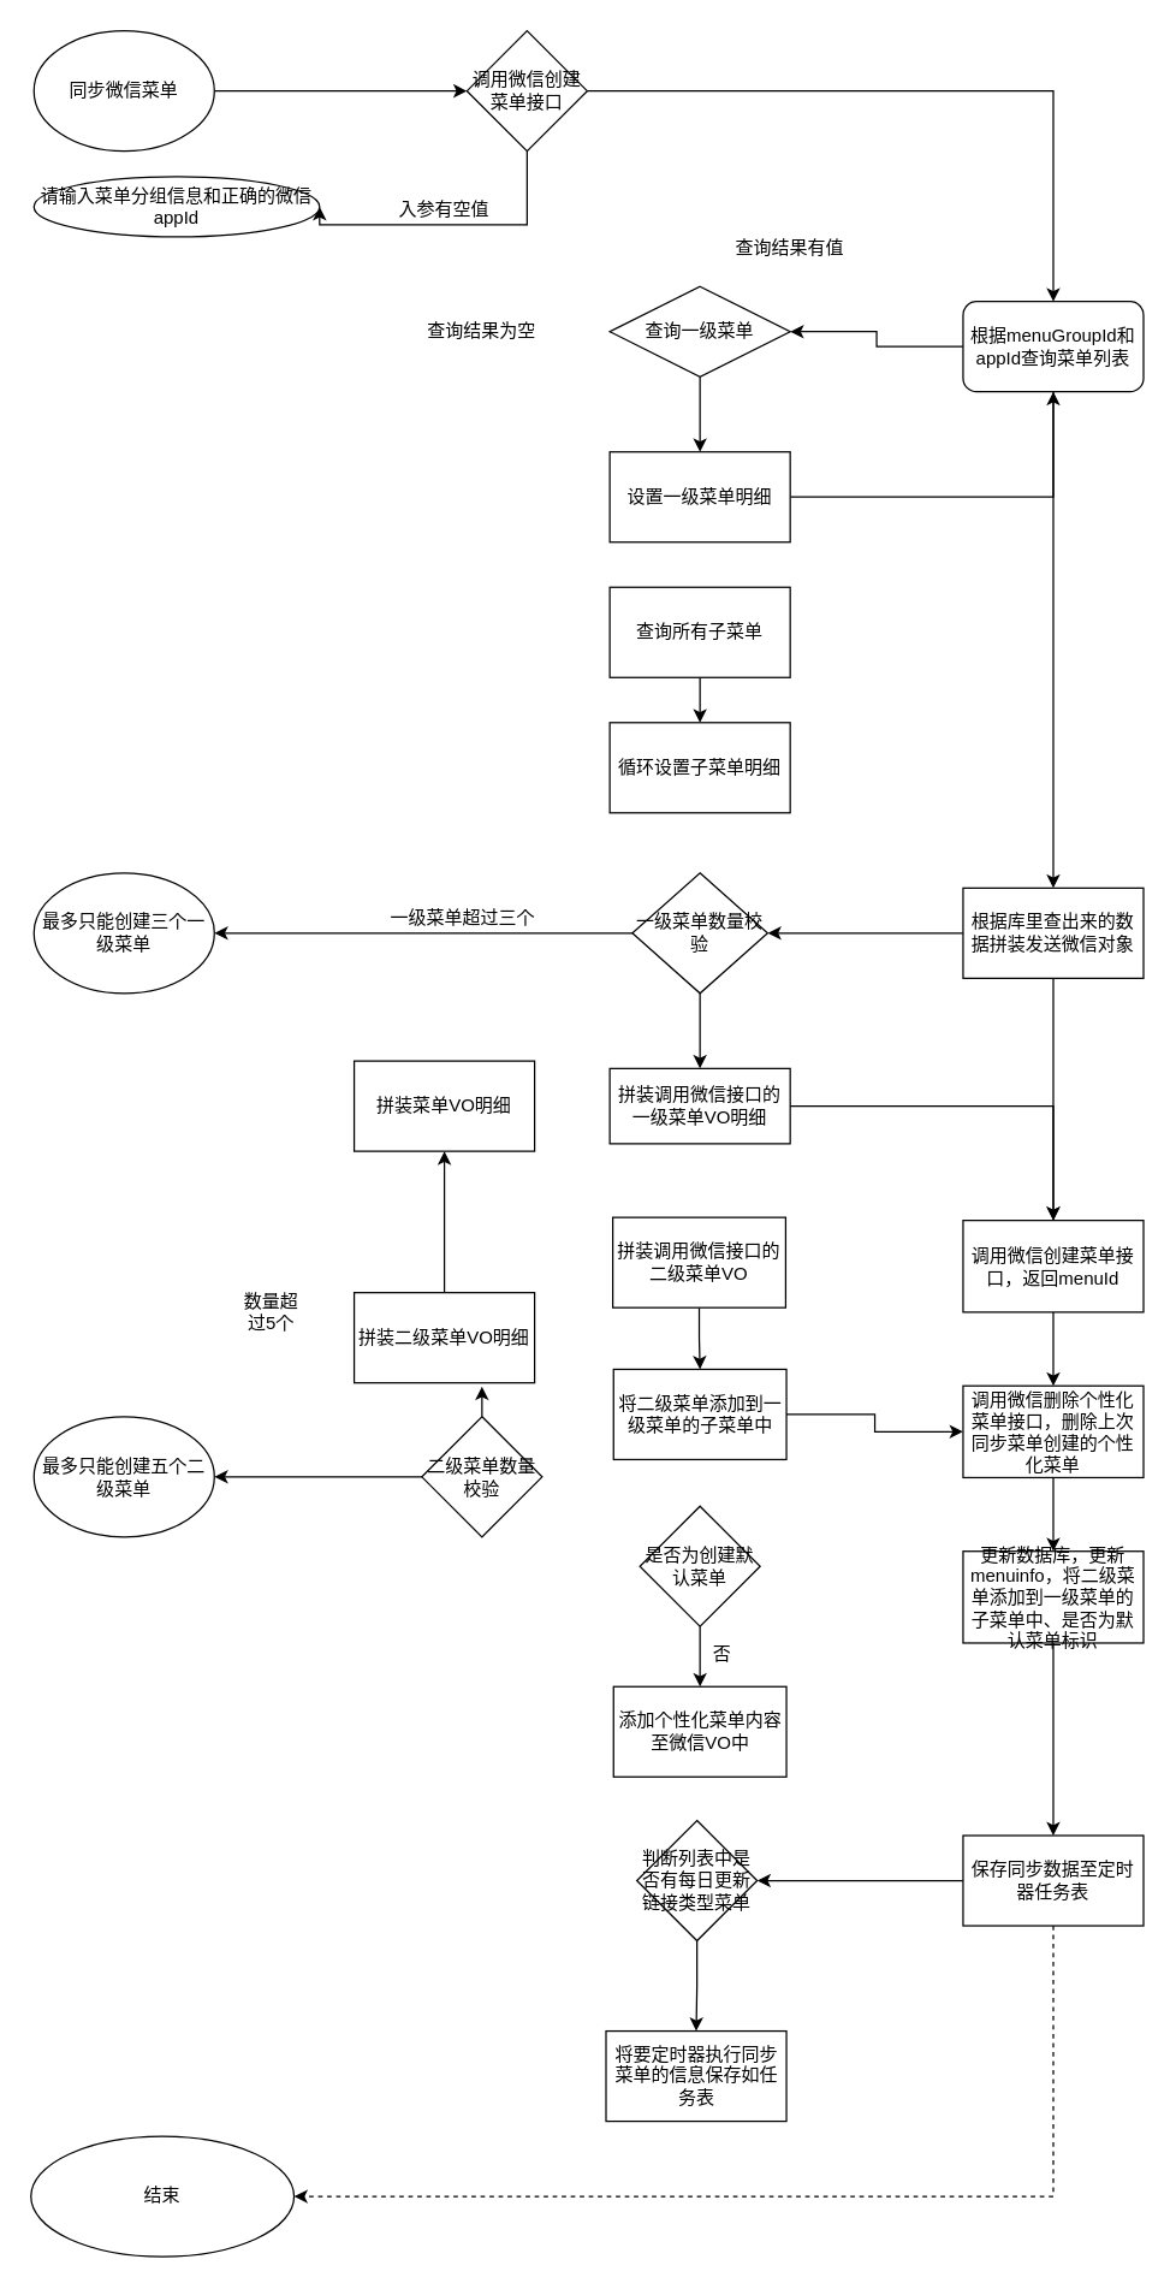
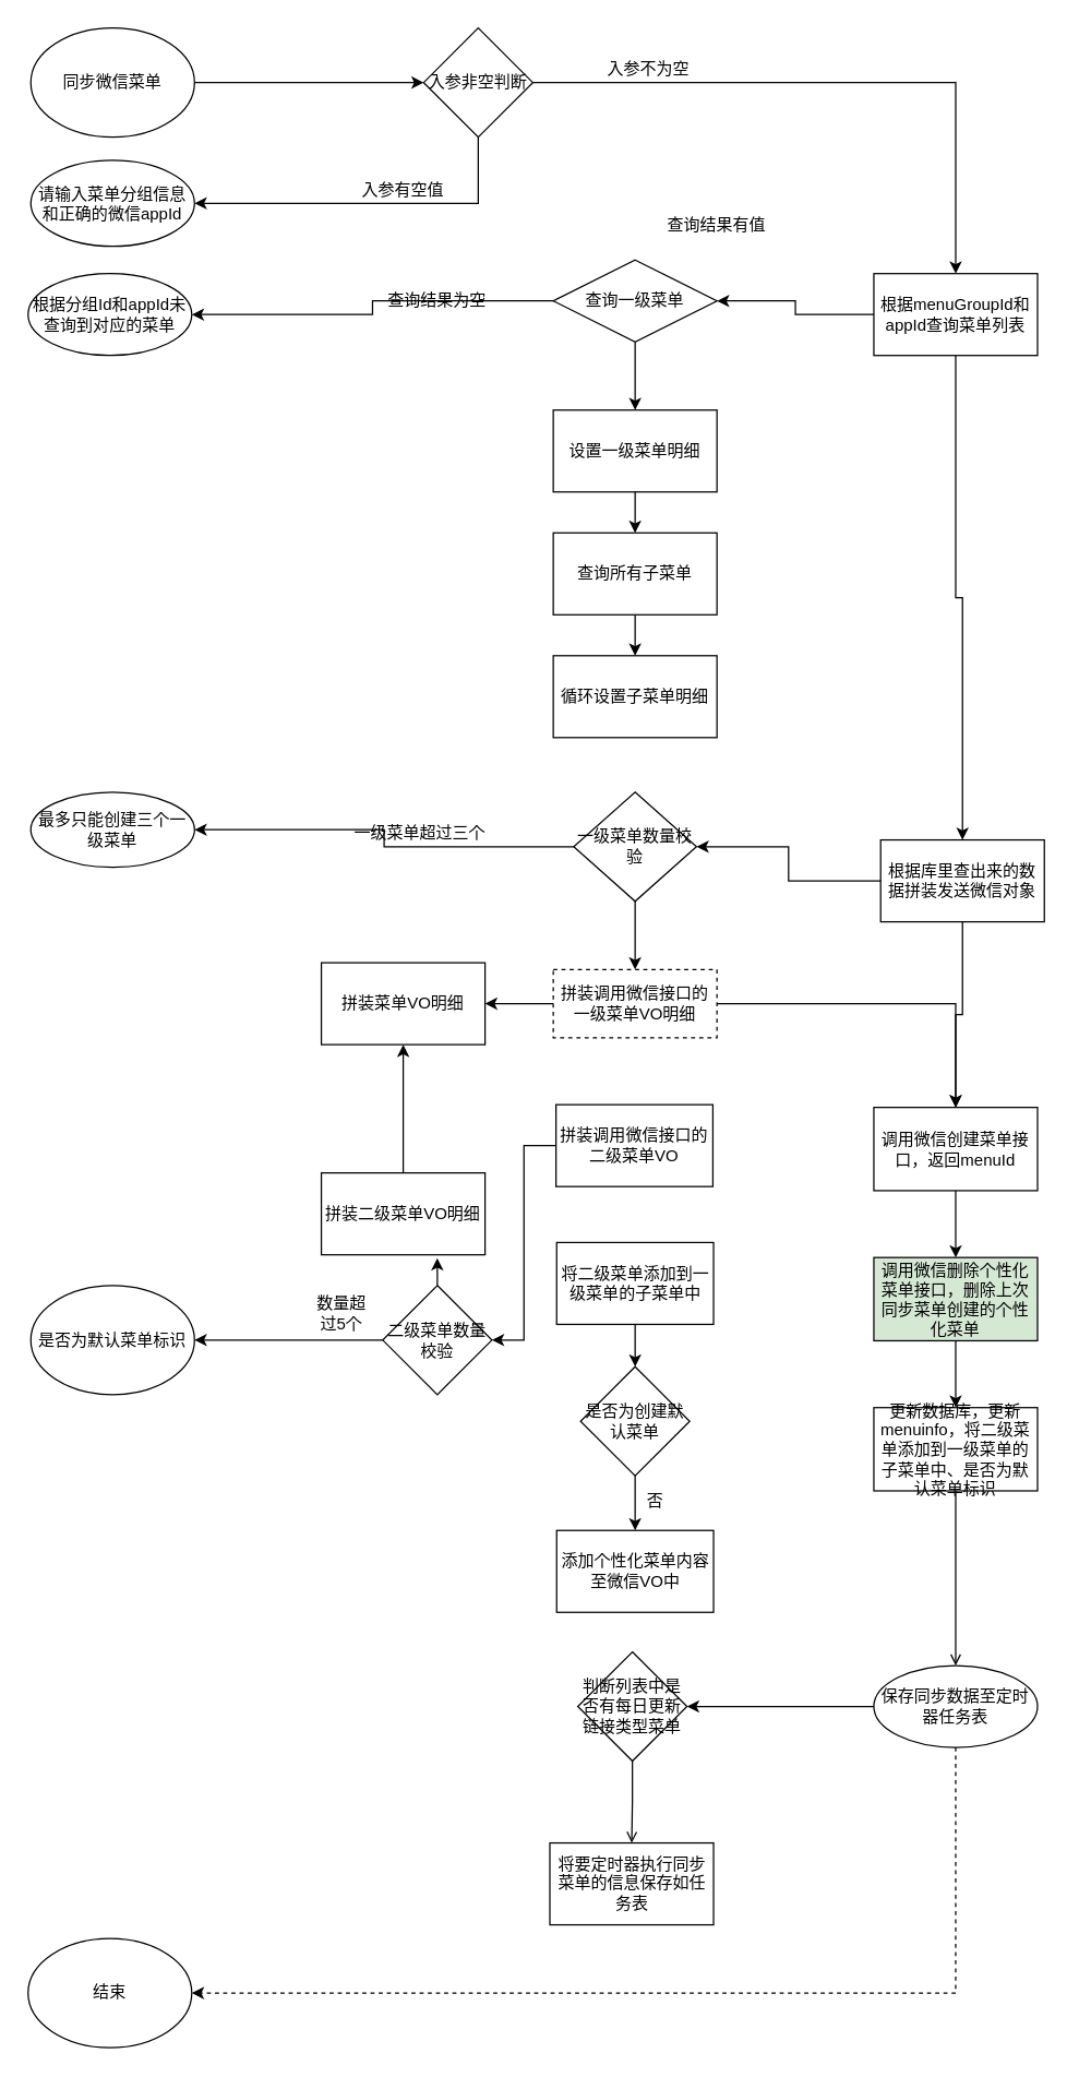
  <mxCell id="0" />
  <mxCell id="1" parent="0" />
  <mxCell id="2" style="edgeStyle=orthogonalEdgeStyle;rounded=0;orthogonalLoop=1;jettySize=auto;html=1;" parent="1" source="3" edge="1"><mxGeometry relative="1" as="geometry"><mxPoint x="310" y="60" as="targetPoint" /></mxGeometry></mxCell>
  <mxCell id="3" value="同步微信菜单" style="ellipse;whiteSpace=wrap;html=1;" parent="1" vertex="1"><mxGeometry x="22" y="20" width="120" height="80" as="geometry" /></mxCell>
  <mxCell id="4" style="edgeStyle=orthogonalEdgeStyle;rounded=0;orthogonalLoop=1;jettySize=auto;html=1;" parent="1" source="6" target="10" edge="1"><mxGeometry relative="1" as="geometry"><mxPoint x="490" y="210" as="targetPoint" /></mxGeometry></mxCell>
  <mxCell id="5" style="edgeStyle=orthogonalEdgeStyle;rounded=0;orthogonalLoop=1;jettySize=auto;html=1;entryX=1;entryY=0.5;entryDx=0;entryDy=0;" parent="1" source="6" target="7" edge="1"><mxGeometry relative="1" as="geometry"><Array as="points"><mxPoint x="350" y="149" /></Array></mxGeometry></mxCell>
- <mxCell id="6" value="调用微信创建菜单接口" style="rhombus;whiteSpace=wrap;html=1;" parent="1" vertex="1"><mxGeometry x="310" y="20" width="80" height="80" as="geometry" /></mxCell>
- <mxCell id="7" value="请输入菜单分组信息和正确的微信appId" style="ellipse;whiteSpace=wrap;html=1;" parent="1" vertex="1"><mxGeometry x="22" y="117" width="190" height="40" as="geometry" /></mxCell>
+ <mxCell id="6" value="入参非空判断" style="rhombus;whiteSpace=wrap;html=1;" parent="1" vertex="1"><mxGeometry x="310" y="20" width="80" height="80" as="geometry" /></mxCell>
+ <mxCell id="7" value="请输入菜单分组信息和正确的微信appId" style="ellipse;whiteSpace=wrap;html=1;" parent="1" vertex="1"><mxGeometry x="22" y="117" width="120" height="63" as="geometry" /></mxCell>
  <mxCell id="8" value="" style="edgeStyle=orthogonalEdgeStyle;rounded=0;orthogonalLoop=1;jettySize=auto;html=1;" parent="1" source="10" target="13" edge="1"><mxGeometry relative="1" as="geometry" /></mxCell>
  <mxCell id="9" value="" style="edgeStyle=orthogonalEdgeStyle;rounded=0;orthogonalLoop=1;jettySize=auto;html=1;entryX=1;entryY=0.5;entryDx=0;entryDy=0;" parent="1" source="10" target="22" edge="1"><mxGeometry relative="1" as="geometry"><mxPoint x="560" y="230" as="targetPoint" /></mxGeometry></mxCell>
- <mxCell id="10" value="根据menuGroupId和appId查询菜单列表" style="whiteSpace=wrap;html=1;rounded=1;" parent="1" vertex="1"><mxGeometry x="640" y="200" width="120" height="60" as="geometry" /></mxCell>
+ <mxCell id="10" value="根据menuGroupId和appId查询菜单列表" style="rounded=0;whiteSpace=wrap;html=1;" parent="1" vertex="1"><mxGeometry x="640" y="200" width="120" height="60" as="geometry" /></mxCell>
  <mxCell id="11" value="" style="edgeStyle=orthogonalEdgeStyle;rounded=0;orthogonalLoop=1;jettySize=auto;html=1;entryX=1;entryY=0.5;entryDx=0;entryDy=0;" parent="1" source="13" target="35" edge="1"><mxGeometry relative="1" as="geometry"><mxPoint x="525" y="620" as="targetPoint" /></mxGeometry></mxCell>
  <mxCell id="12" style="edgeStyle=orthogonalEdgeStyle;rounded=0;orthogonalLoop=1;jettySize=auto;html=1;entryX=0.5;entryY=0;entryDx=0;entryDy=0;" edge="1" parent="1" source="13" target="15"><mxGeometry relative="1" as="geometry" /></mxCell>
- <mxCell id="13" value="根据库里查出来的数据拼装发送微信对象" style="rounded=0;whiteSpace=wrap;html=1;" parent="1" vertex="1"><mxGeometry x="640" y="590" width="120" height="60" as="geometry" /></mxCell>
+ <mxCell id="13" value="根据库里查出来的数据拼装发送微信对象" style="rounded=0;whiteSpace=wrap;html=1;" parent="1" vertex="1"><mxGeometry x="645" y="615" width="120" height="60" as="geometry" /></mxCell>
  <mxCell id="14" value="" style="edgeStyle=orthogonalEdgeStyle;rounded=0;orthogonalLoop=1;jettySize=auto;html=1;" parent="1" source="15" target="17" edge="1"><mxGeometry relative="1" as="geometry" /></mxCell>
  <mxCell id="15" value="调用微信创建菜单接口，返回menuId" style="rounded=0;whiteSpace=wrap;html=1;" parent="1" vertex="1"><mxGeometry x="640" y="811" width="120" height="61" as="geometry" /></mxCell>
  <mxCell id="16" style="edgeStyle=orthogonalEdgeStyle;rounded=0;orthogonalLoop=1;jettySize=auto;html=1;entryX=0.5;entryY=0;entryDx=0;entryDy=0;" parent="1" source="17" target="19" edge="1"><mxGeometry relative="1" as="geometry" /></mxCell>
- <mxCell id="17" value="调用微信删除个性化菜单接口，删除上次同步菜单创建的个性化菜单" style="rounded=0;whiteSpace=wrap;html=1;" parent="1" vertex="1"><mxGeometry x="640" y="921" width="120" height="61" as="geometry" /></mxCell>
- <mxCell id="18" style="edgeStyle=orthogonalEdgeStyle;rounded=0;orthogonalLoop=1;jettySize=auto;html=1;entryX=0.5;entryY=0;entryDx=0;entryDy=0;" edge="1" parent="1" source="19" target="62"><mxGeometry relative="1" as="geometry" /></mxCell>
+ <mxCell id="17" value="调用微信删除个性化菜单接口，删除上次同步菜单创建的个性化菜单" style="rounded=0;whiteSpace=wrap;html=1;fillColor=#d5e8d4;" parent="1" vertex="1"><mxGeometry x="640" y="921" width="120" height="61" as="geometry" /></mxCell>
+ <mxCell id="18" style="edgeStyle=orthogonalEdgeStyle;rounded=0;orthogonalLoop=1;jettySize=auto;html=1;entryX=0.5;entryY=0;entryDx=0;entryDy=0;endArrow=open;" edge="1" parent="1" source="19" target="62"><mxGeometry relative="1" as="geometry" /></mxCell>
  <mxCell id="19" value="更新数据库，更新menuinfo，将二级菜单添加到一级菜单的子菜单中、是否为默认菜单标识" style="rounded=0;whiteSpace=wrap;html=1;" parent="1" vertex="1"><mxGeometry x="640" y="1031" width="120" height="61" as="geometry" /></mxCell>
+ <mxCell id="20" style="edgeStyle=orthogonalEdgeStyle;rounded=0;orthogonalLoop=1;jettySize=auto;html=1;entryX=1;entryY=0.5;entryDx=0;entryDy=0;" parent="1" source="22" target="23" edge="1"><mxGeometry relative="1" as="geometry" /></mxCell>
  <mxCell id="21" style="edgeStyle=orthogonalEdgeStyle;rounded=0;orthogonalLoop=1;jettySize=auto;html=1;entryX=0.5;entryY=0;entryDx=0;entryDy=0;" parent="1" source="22" target="26" edge="1"><mxGeometry relative="1" as="geometry" /></mxCell>
  <mxCell id="22" value="&lt;span style=&quot;white-space: normal&quot;&gt;查询一级菜单&lt;/span&gt;" style="rhombus;whiteSpace=wrap;html=1;" parent="1" vertex="1"><mxGeometry x="405" y="190" width="120" height="60" as="geometry" /></mxCell>
+ <mxCell id="23" value="根据分组Id和appId未查询到对应的菜单" style="ellipse;whiteSpace=wrap;html=1;" parent="1" vertex="1"><mxGeometry x="20" y="200" width="120" height="60" as="geometry" /></mxCell>
  <mxCell id="24" value="查询结果为空" style="text;html=1;strokeColor=none;fillColor=none;align=center;verticalAlign=middle;whiteSpace=wrap;rounded=0;" parent="1" vertex="1"><mxGeometry x="280" y="210" width="80" height="20" as="geometry" /></mxCell>
- <mxCell id="25" value="" style="edgeStyle=orthogonalEdgeStyle;rounded=0;orthogonalLoop=1;jettySize=auto;html=1;" parent="1" source="26" target="10" edge="1"><mxGeometry relative="1" as="geometry" /></mxCell>
+ <mxCell id="25" value="" style="edgeStyle=orthogonalEdgeStyle;rounded=0;orthogonalLoop=1;jettySize=auto;html=1;" parent="1" source="26" target="28" edge="1"><mxGeometry relative="1" as="geometry" /></mxCell>
  <mxCell id="26" value="设置一级菜单明细" style="rounded=0;whiteSpace=wrap;html=1;" parent="1" vertex="1"><mxGeometry x="405" y="300" width="120" height="60" as="geometry" /></mxCell>
  <mxCell id="27" value="" style="edgeStyle=orthogonalEdgeStyle;rounded=0;orthogonalLoop=1;jettySize=auto;html=1;" parent="1" source="28" target="29" edge="1"><mxGeometry relative="1" as="geometry" /></mxCell>
  <mxCell id="28" value="查询所有子菜单" style="rounded=0;whiteSpace=wrap;html=1;" parent="1" vertex="1"><mxGeometry x="405" y="390" width="120" height="60" as="geometry" /></mxCell>
  <mxCell id="29" value="循环设置子菜单明细" style="rounded=0;whiteSpace=wrap;html=1;" parent="1" vertex="1"><mxGeometry x="405" y="480" width="120" height="60" as="geometry" /></mxCell>
  <mxCell id="30" value="查询结果有值" style="text;html=1;strokeColor=none;fillColor=none;align=center;verticalAlign=middle;whiteSpace=wrap;rounded=0;" parent="1" vertex="1"><mxGeometry x="480" y="155" width="90" height="20" as="geometry" /></mxCell>
  <mxCell id="31" value="入参有空值" style="text;html=1;strokeColor=none;fillColor=none;align=center;verticalAlign=middle;whiteSpace=wrap;rounded=0;" parent="1" vertex="1"><mxGeometry x="260" y="129" width="70" height="20" as="geometry" /></mxCell>
+ <mxCell id="32" value="入参不为空" style="text;html=1;strokeColor=none;fillColor=none;align=center;verticalAlign=middle;whiteSpace=wrap;rounded=0;" parent="1" vertex="1"><mxGeometry x="430" y="40" width="90" height="20" as="geometry" /></mxCell>
  <mxCell id="33" style="edgeStyle=orthogonalEdgeStyle;rounded=0;orthogonalLoop=1;jettySize=auto;html=1;entryX=1;entryY=0.5;entryDx=0;entryDy=0;" parent="1" source="35" target="36" edge="1"><mxGeometry relative="1" as="geometry" /></mxCell>
  <mxCell id="34" style="edgeStyle=orthogonalEdgeStyle;rounded=0;orthogonalLoop=1;jettySize=auto;html=1;entryX=0.5;entryY=0;entryDx=0;entryDy=0;" parent="1" source="35" target="40" edge="1"><mxGeometry relative="1" as="geometry" /></mxCell>
  <mxCell id="35" value="&lt;span style=&quot;white-space: normal&quot;&gt;一级菜单数量校验&lt;/span&gt;" style="rhombus;whiteSpace=wrap;html=1;" parent="1" vertex="1"><mxGeometry x="420" y="580" width="90" height="80" as="geometry" /></mxCell>
- <mxCell id="36" value="最多只能创建三个一级菜单" style="ellipse;whiteSpace=wrap;html=1;" parent="1" vertex="1"><mxGeometry x="22" y="580" width="120" height="80" as="geometry" /></mxCell>
+ <mxCell id="36" value="最多只能创建三个一级菜单" style="ellipse;whiteSpace=wrap;html=1;" parent="1" vertex="1"><mxGeometry x="22" y="580" width="120" height="55" as="geometry" /></mxCell>
  <mxCell id="37" value="一级菜单超过三个" style="text;html=1;strokeColor=none;fillColor=none;align=center;verticalAlign=middle;whiteSpace=wrap;rounded=0;" parent="1" vertex="1"><mxGeometry x="255" y="600" width="105" height="20" as="geometry" /></mxCell>
  <mxCell id="38" style="edgeStyle=orthogonalEdgeStyle;rounded=0;orthogonalLoop=1;jettySize=auto;html=1;" parent="1" source="40" target="15" edge="1"><mxGeometry relative="1" as="geometry" /></mxCell>
- <mxCell id="40" value="拼装调用微信接口的一级菜单VO明细" style="rounded=0;whiteSpace=wrap;html=1;" parent="1" vertex="1"><mxGeometry x="405" y="710" width="120" height="50" as="geometry" /></mxCell>
- <mxCell id="42" value="" style="edgeStyle=orthogonalEdgeStyle;rounded=0;orthogonalLoop=1;jettySize=auto;html=1;" parent="1" source="43" target="45" edge="1"><mxGeometry relative="1" as="geometry" /></mxCell>
+ <mxCell id="39" style="edgeStyle=orthogonalEdgeStyle;rounded=0;orthogonalLoop=1;jettySize=auto;html=1;entryX=1;entryY=0.5;entryDx=0;entryDy=0;" parent="1" source="40" target="54" edge="1"><mxGeometry relative="1" as="geometry" /></mxCell>
+ <mxCell id="40" value="拼装调用微信接口的一级菜单VO明细" style="rounded=0;whiteSpace=wrap;html=1;dashed=1;" parent="1" vertex="1"><mxGeometry x="405" y="710" width="120" height="50" as="geometry" /></mxCell>
+ <mxCell id="41" style="edgeStyle=orthogonalEdgeStyle;rounded=0;orthogonalLoop=1;jettySize=auto;html=1;entryX=1;entryY=0.5;entryDx=0;entryDy=0;" parent="1" source="43" target="49" edge="1"><mxGeometry relative="1" as="geometry" /></mxCell>
  <mxCell id="43" value="拼装调用微信接口的二级菜单VO" style="rounded=0;whiteSpace=wrap;html=1;" parent="1" vertex="1"><mxGeometry x="407" y="809" width="115" height="60" as="geometry" /></mxCell>
- <mxCell id="44" style="edgeStyle=orthogonalEdgeStyle;rounded=0;orthogonalLoop=1;jettySize=auto;html=1;" edge="1" parent="1" source="45" target="17"><mxGeometry relative="1" as="geometry" /></mxCell>
+ <mxCell id="44" style="edgeStyle=orthogonalEdgeStyle;rounded=0;orthogonalLoop=1;jettySize=auto;html=1;entryX=0.5;entryY=0;entryDx=0;entryDy=0;" edge="1" parent="1" source="45" target="56"><mxGeometry relative="1" as="geometry" /></mxCell>
  <mxCell id="45" value="将二级菜单添加到一级菜单的子菜单中" style="rounded=0;whiteSpace=wrap;html=1;" parent="1" vertex="1"><mxGeometry x="407.5" y="910" width="115" height="60" as="geometry" /></mxCell>
  <mxCell id="46" value="添加个性化菜单内容至微信VO中" style="rounded=0;whiteSpace=wrap;html=1;" parent="1" vertex="1"><mxGeometry x="407.5" y="1121" width="115" height="60" as="geometry" /></mxCell>
  <mxCell id="47" style="edgeStyle=orthogonalEdgeStyle;rounded=0;orthogonalLoop=1;jettySize=auto;html=1;entryX=1;entryY=0.5;entryDx=0;entryDy=0;" parent="1" source="49" target="50" edge="1"><mxGeometry relative="1" as="geometry" /></mxCell>
  <mxCell id="48" style="edgeStyle=orthogonalEdgeStyle;rounded=0;orthogonalLoop=1;jettySize=auto;html=1;" parent="1" source="49" edge="1"><mxGeometry relative="1" as="geometry"><mxPoint x="320" y="921.5" as="targetPoint" /></mxGeometry></mxCell>
  <mxCell id="49" value="二级菜单数量校验" style="rhombus;whiteSpace=wrap;html=1;" parent="1" vertex="1"><mxGeometry x="280" y="941.5" width="80" height="80" as="geometry" /></mxCell>
- <mxCell id="50" value="最多只能创建五个二级菜单" style="ellipse;whiteSpace=wrap;html=1;" parent="1" vertex="1"><mxGeometry x="22" y="941.5" width="120" height="80" as="geometry" /></mxCell>
- <mxCell id="51" value="数量超过5个" style="text;html=1;strokeColor=none;fillColor=none;align=center;verticalAlign=middle;whiteSpace=wrap;rounded=0;" parent="1" vertex="1"><mxGeometry x="160" y="861.5" width="40" height="20" as="geometry" /></mxCell>
+ <mxCell id="50" value="是否为默认菜单标识" style="ellipse;whiteSpace=wrap;html=1;" parent="1" vertex="1"><mxGeometry x="22" y="941.5" width="120" height="80" as="geometry" /></mxCell>
+ <mxCell id="51" value="数量超过5个" style="text;html=1;strokeColor=none;fillColor=none;align=center;verticalAlign=middle;whiteSpace=wrap;rounded=0;" parent="1" vertex="1"><mxGeometry x="230" y="951.5" width="40" height="20" as="geometry" /></mxCell>
  <mxCell id="52" style="edgeStyle=orthogonalEdgeStyle;rounded=0;orthogonalLoop=1;jettySize=auto;html=1;entryX=0.5;entryY=1;entryDx=0;entryDy=0;" parent="1" source="53" target="54" edge="1"><mxGeometry relative="1" as="geometry" /></mxCell>
  <mxCell id="53" value="拼装二级菜单VO明细" style="rounded=0;whiteSpace=wrap;html=1;" parent="1" vertex="1"><mxGeometry x="235" y="859" width="120" height="60" as="geometry" /></mxCell>
  <mxCell id="54" value="拼装菜单VO明细" style="rounded=0;whiteSpace=wrap;html=1;" parent="1" vertex="1"><mxGeometry x="235" y="705" width="120" height="60" as="geometry" /></mxCell>
  <mxCell id="55" style="edgeStyle=orthogonalEdgeStyle;rounded=0;orthogonalLoop=1;jettySize=auto;html=1;" edge="1" parent="1" source="56" target="46"><mxGeometry relative="1" as="geometry" /></mxCell>
  <mxCell id="56" value="是否为创建默认菜单" style="rhombus;whiteSpace=wrap;html=1;" vertex="1" parent="1"><mxGeometry x="425" y="1001" width="80" height="80" as="geometry" /></mxCell>
  <mxCell id="57" value="否" style="text;html=1;strokeColor=none;fillColor=none;align=center;verticalAlign=middle;whiteSpace=wrap;rounded=0;" vertex="1" parent="1"><mxGeometry x="460" y="1090" width="40" height="20" as="geometry" /></mxCell>
- <mxCell id="58" style="edgeStyle=orthogonalEdgeStyle;rounded=0;orthogonalLoop=1;jettySize=auto;html=1;entryX=0.5;entryY=0;entryDx=0;entryDy=0;" edge="1" parent="1" source="59" target="63"><mxGeometry relative="1" as="geometry" /></mxCell>
+ <mxCell id="58" style="edgeStyle=orthogonalEdgeStyle;rounded=0;orthogonalLoop=1;jettySize=auto;html=1;entryX=0.5;entryY=0;entryDx=0;entryDy=0;endArrow=open;" edge="1" parent="1" source="59" target="63"><mxGeometry relative="1" as="geometry" /></mxCell>
  <mxCell id="59" value="判断列表中是否有每日更新链接类型菜单" style="rhombus;whiteSpace=wrap;html=1;" vertex="1" parent="1"><mxGeometry x="423" y="1210" width="80" height="80" as="geometry" /></mxCell>
  <mxCell id="60" style="edgeStyle=orthogonalEdgeStyle;rounded=0;orthogonalLoop=1;jettySize=auto;html=1;" edge="1" parent="1" source="62" target="59"><mxGeometry relative="1" as="geometry" /></mxCell>
  <mxCell id="61" style="edgeStyle=orthogonalEdgeStyle;rounded=0;orthogonalLoop=1;jettySize=auto;html=1;entryX=1;entryY=0.5;entryDx=0;entryDy=0;exitX=0.5;exitY=1;exitDx=0;exitDy=0;dashed=1;" edge="1" parent="1" source="62" target="64"><mxGeometry relative="1" as="geometry" /></mxCell>
- <mxCell id="62" value="保存同步数据至定时器任务表" style="rounded=0;whiteSpace=wrap;html=1;" vertex="1" parent="1"><mxGeometry x="640" y="1220" width="120" height="60" as="geometry" /></mxCell>
+ <mxCell id="62" value="保存同步数据至定时器任务表" style="ellipse;whiteSpace=wrap;html=1;" vertex="1" parent="1"><mxGeometry x="640" y="1220" width="120" height="60" as="geometry" /></mxCell>
  <mxCell id="63" value="将要定时器执行同步菜单的信息保存如任务表" style="rounded=0;whiteSpace=wrap;html=1;" vertex="1" parent="1"><mxGeometry x="402.5" y="1350" width="120" height="60" as="geometry" /></mxCell>
- <mxCell id="64" value="结束" style="ellipse;whiteSpace=wrap;html=1;" vertex="1" parent="1"><mxGeometry x="20" y="1420" width="175" height="80" as="geometry" /></mxCell>
+ <mxCell id="64" value="结束" style="ellipse;whiteSpace=wrap;html=1;" vertex="1" parent="1"><mxGeometry x="20" y="1420" width="120" height="80" as="geometry" /></mxCell>
